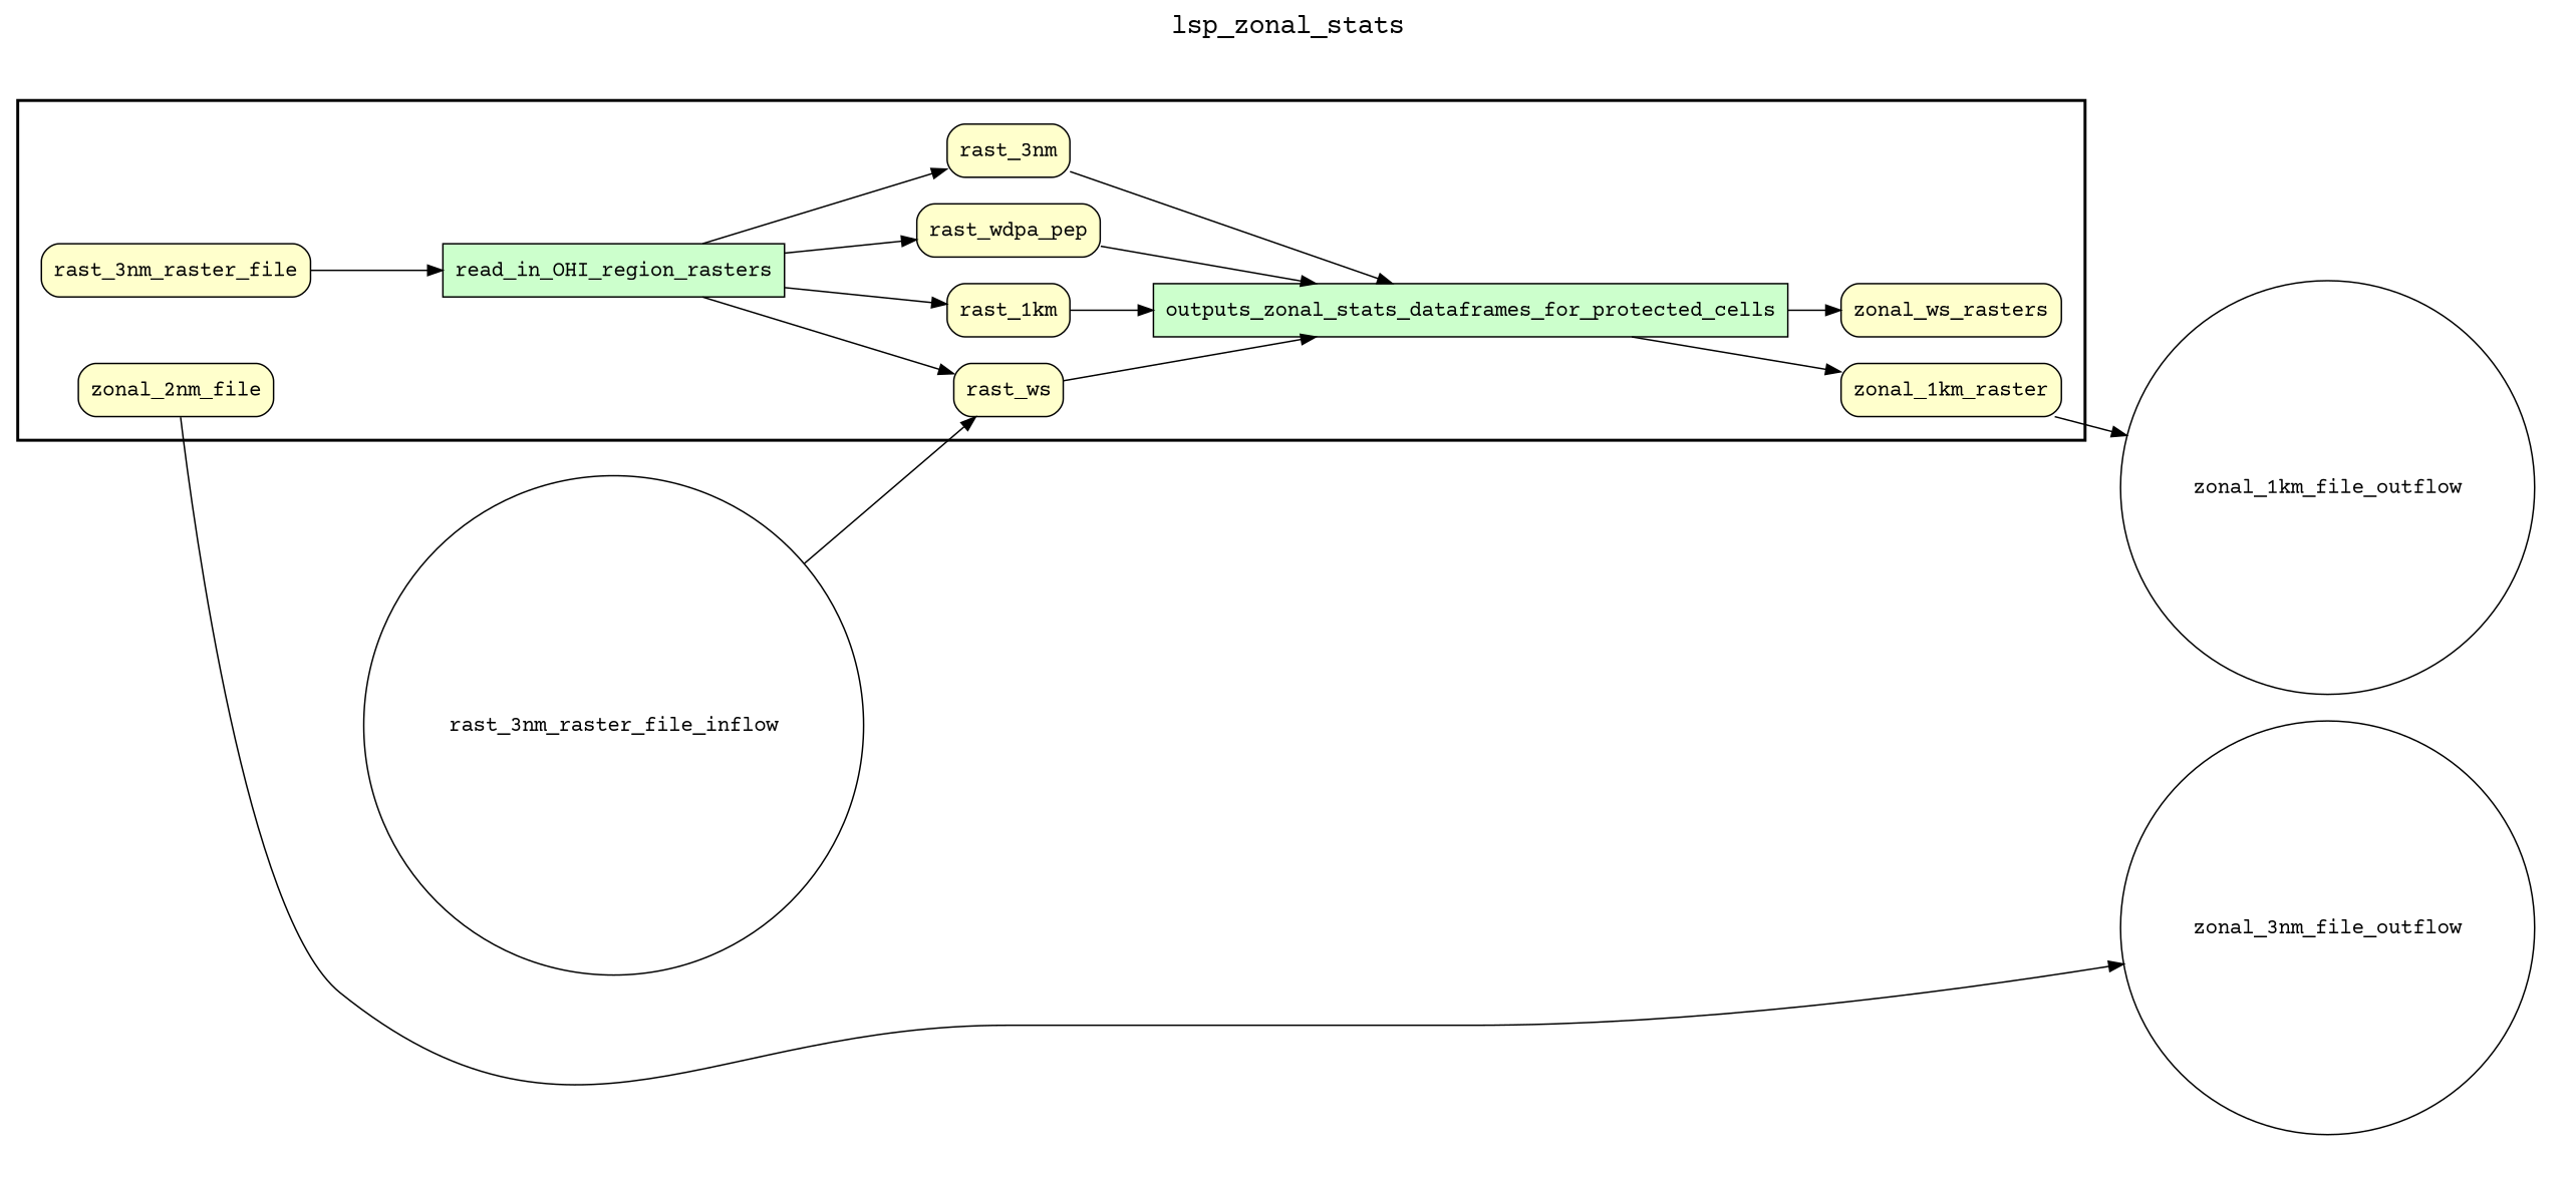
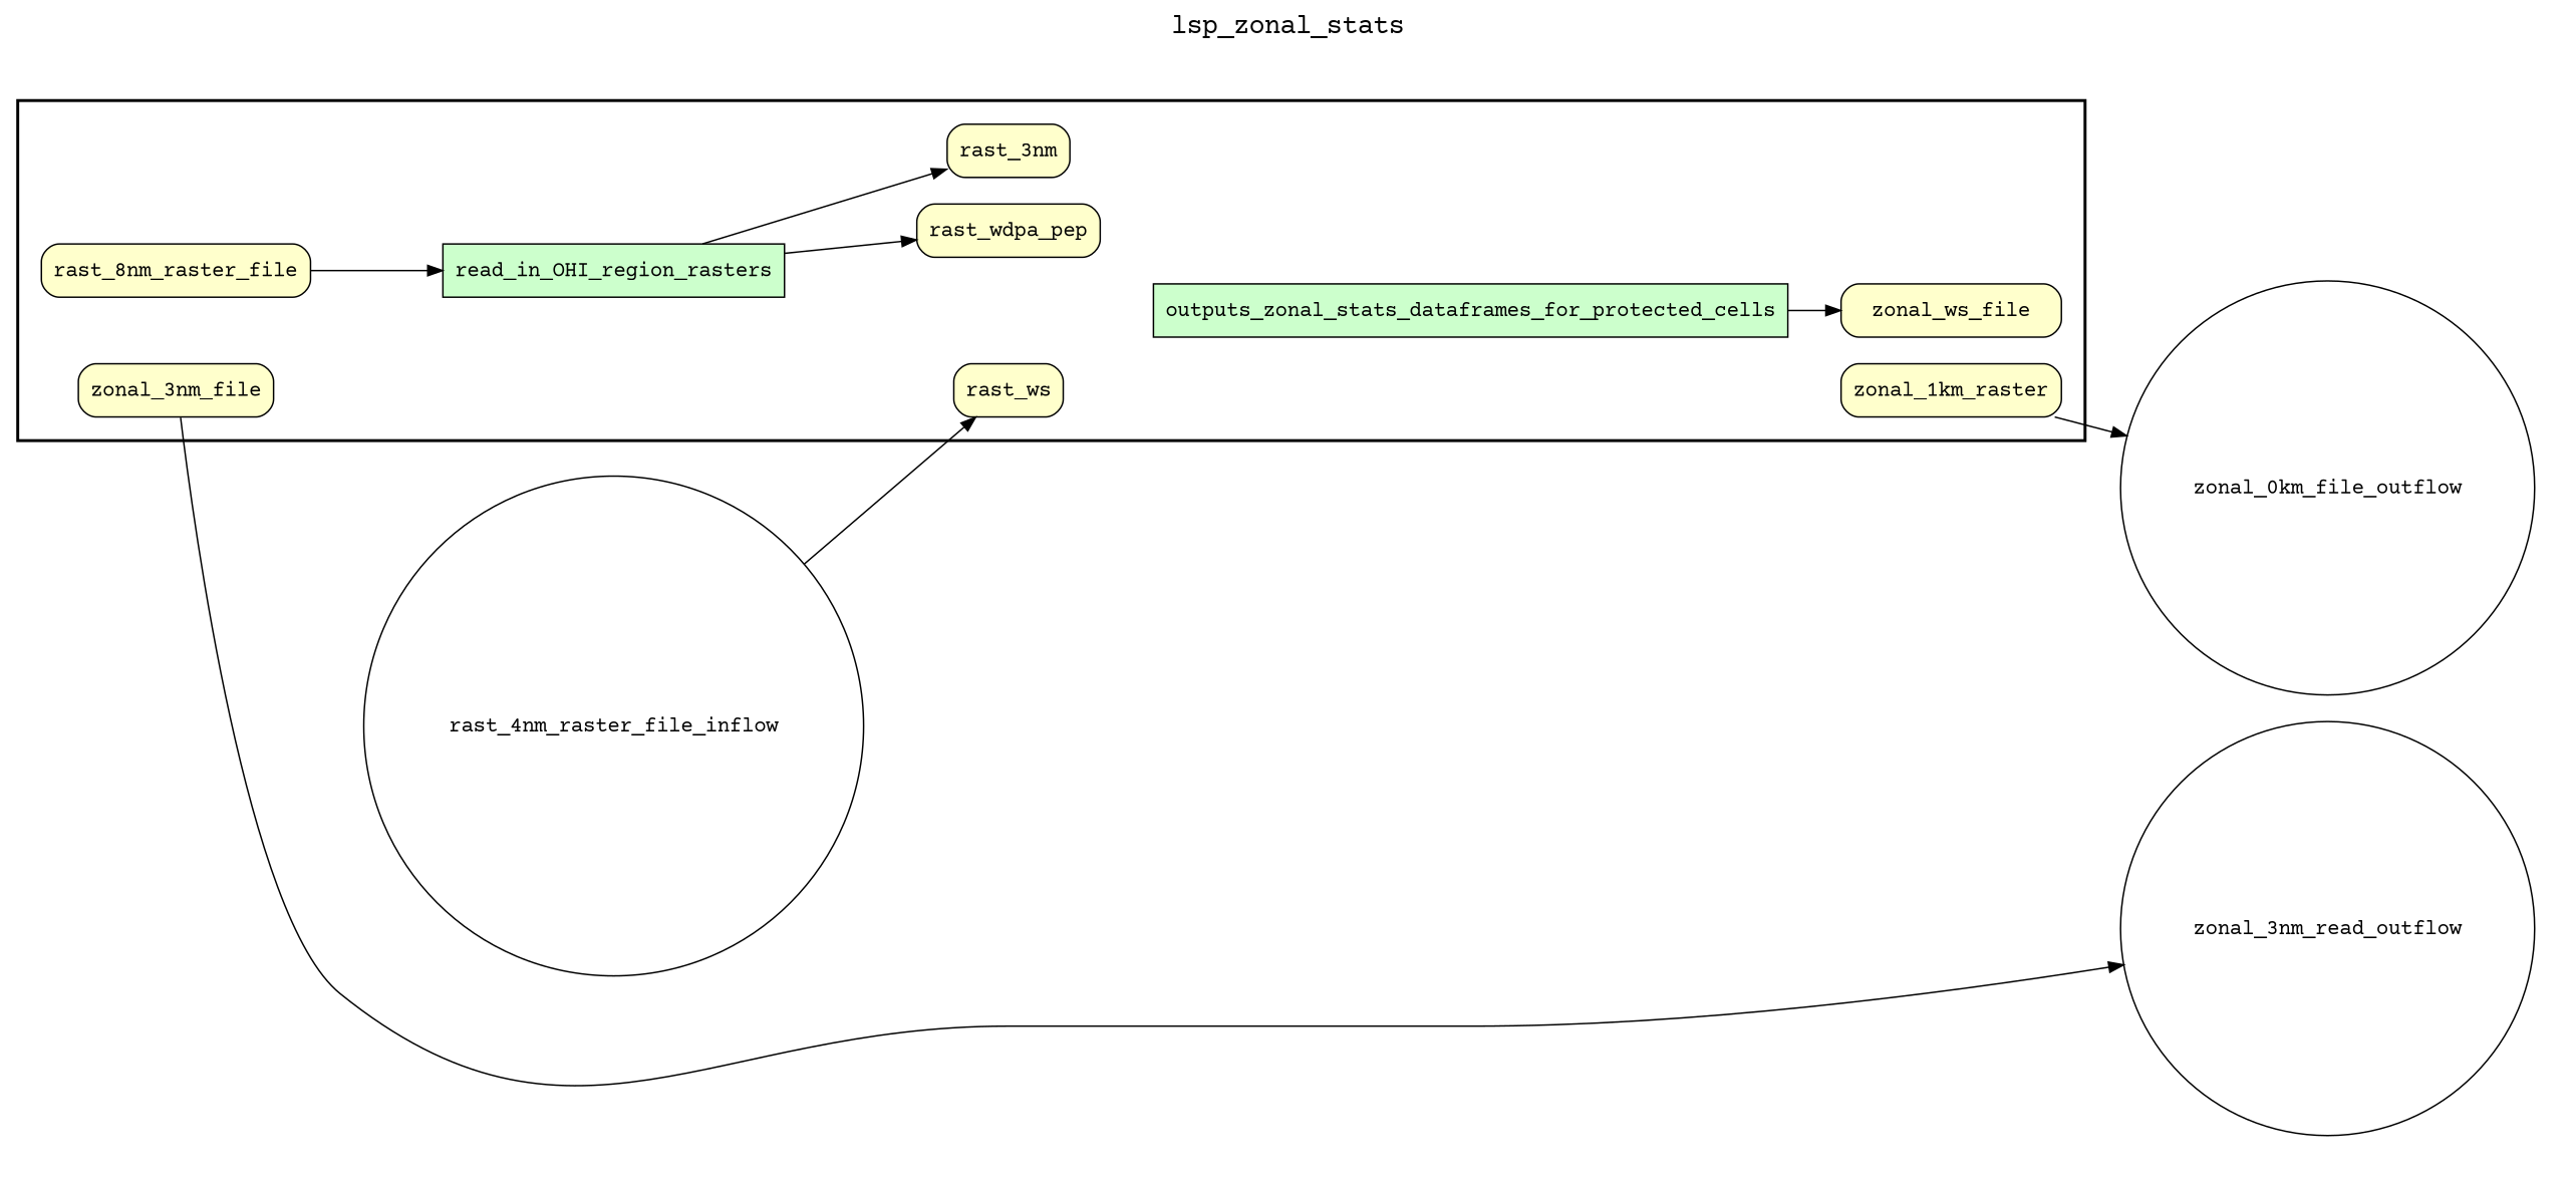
  digraph {
    fontname="Courier Prime"
    fontsize=18
    label=lsp_zonal_stats
    labelloc=t
    rankdir=LR
    node [fillcolor="#FFFFCC" fontname="Courier Prime" peripheries=1 shape=box style="rounded,filled"]
    edge [fontname="Courier Prime"]
    outputs_zonal_stats_dataframes_for_protected_cells [fillcolor="#CCFFCC" style=filled]
    read_in_OHI_region_rasters [fillcolor="#CCFFCC" style=filled]
-   rast_3nm_raster_file
+   rast_3nm_raster_file [label=rast_8nm_raster_file]
    rast_3nm
-   rast_1km
    rast_ws
    rast_wdpa_pep
-   zonal_3nm_file [label=zonal_2nm_file]
+   zonal_3nm_file
    n9 [label=zonal_1km_raster]
-   zonal_ws_file [label=zonal_ws_rasters]
-   rast_3nm_raster_file_inflow [fillcolor="#FFFFFF" shape=circle width=0.2 style=""]
-   zonal_1km_file_outflow [fillcolor="#FFFFFF" shape=circle width=0.2 style=""]
-   zonal_3nm_file_outflow [fillcolor="#FFFFFF" shape=circle width=0.2 style=""]
+   zonal_ws_file
+   rast_3nm_raster_file_inflow [fillcolor="#FFFFFF" shape=circle width=0.2 label=rast_4nm_raster_file_inflow style=""]
+   zonal_1km_file_outflow [fillcolor="#FFFFFF" shape=circle width=0.2 label=zonal_0km_file_outflow style=""]
+   zonal_3nm_file_outflow [fillcolor="#FFFFFF" shape=circle width=0.2 label=zonal_3nm_read_outflow style=""]
    subgraph cluster_1 {
      color=black
      label=""
      penwidth=2
      subgraph cluster_2 {
        color=white
        label=""
        penwidth=2
        outputs_zonal_stats_dataframes_for_protected_cells
        read_in_OHI_region_rasters
        rast_3nm_raster_file
        rast_3nm
-       rast_1km
        rast_ws
        rast_wdpa_pep
        zonal_3nm_file
        n9
        zonal_ws_file
      }
    }
    subgraph cluster_3 {
      color=white
      label=""
      penwidth=2
      subgraph cluster_4 {
        color=white
        label=""
        penwidth=2
        rast_3nm_raster_file_inflow
      }
    }
    subgraph cluster_5 {
      color=white
      label=""
      penwidth=2
      subgraph cluster_6 {
        color=white
        label=""
        penwidth=2
        zonal_1km_file_outflow
        zonal_3nm_file_outflow
      }
    }
-   outputs_zonal_stats_dataframes_for_protected_cells -> n9
    outputs_zonal_stats_dataframes_for_protected_cells -> zonal_ws_file
    read_in_OHI_region_rasters -> rast_3nm
-   read_in_OHI_region_rasters -> rast_1km
-   read_in_OHI_region_rasters -> rast_ws
    read_in_OHI_region_rasters -> rast_wdpa_pep
    rast_3nm_raster_file -> read_in_OHI_region_rasters
-   rast_3nm -> outputs_zonal_stats_dataframes_for_protected_cells
-   rast_1km -> outputs_zonal_stats_dataframes_for_protected_cells
-   rast_ws -> outputs_zonal_stats_dataframes_for_protected_cells
-   rast_wdpa_pep -> outputs_zonal_stats_dataframes_for_protected_cells
    zonal_3nm_file -> zonal_3nm_file_outflow
    n9 -> zonal_1km_file_outflow
    rast_3nm_raster_file_inflow -> rast_ws
  }
